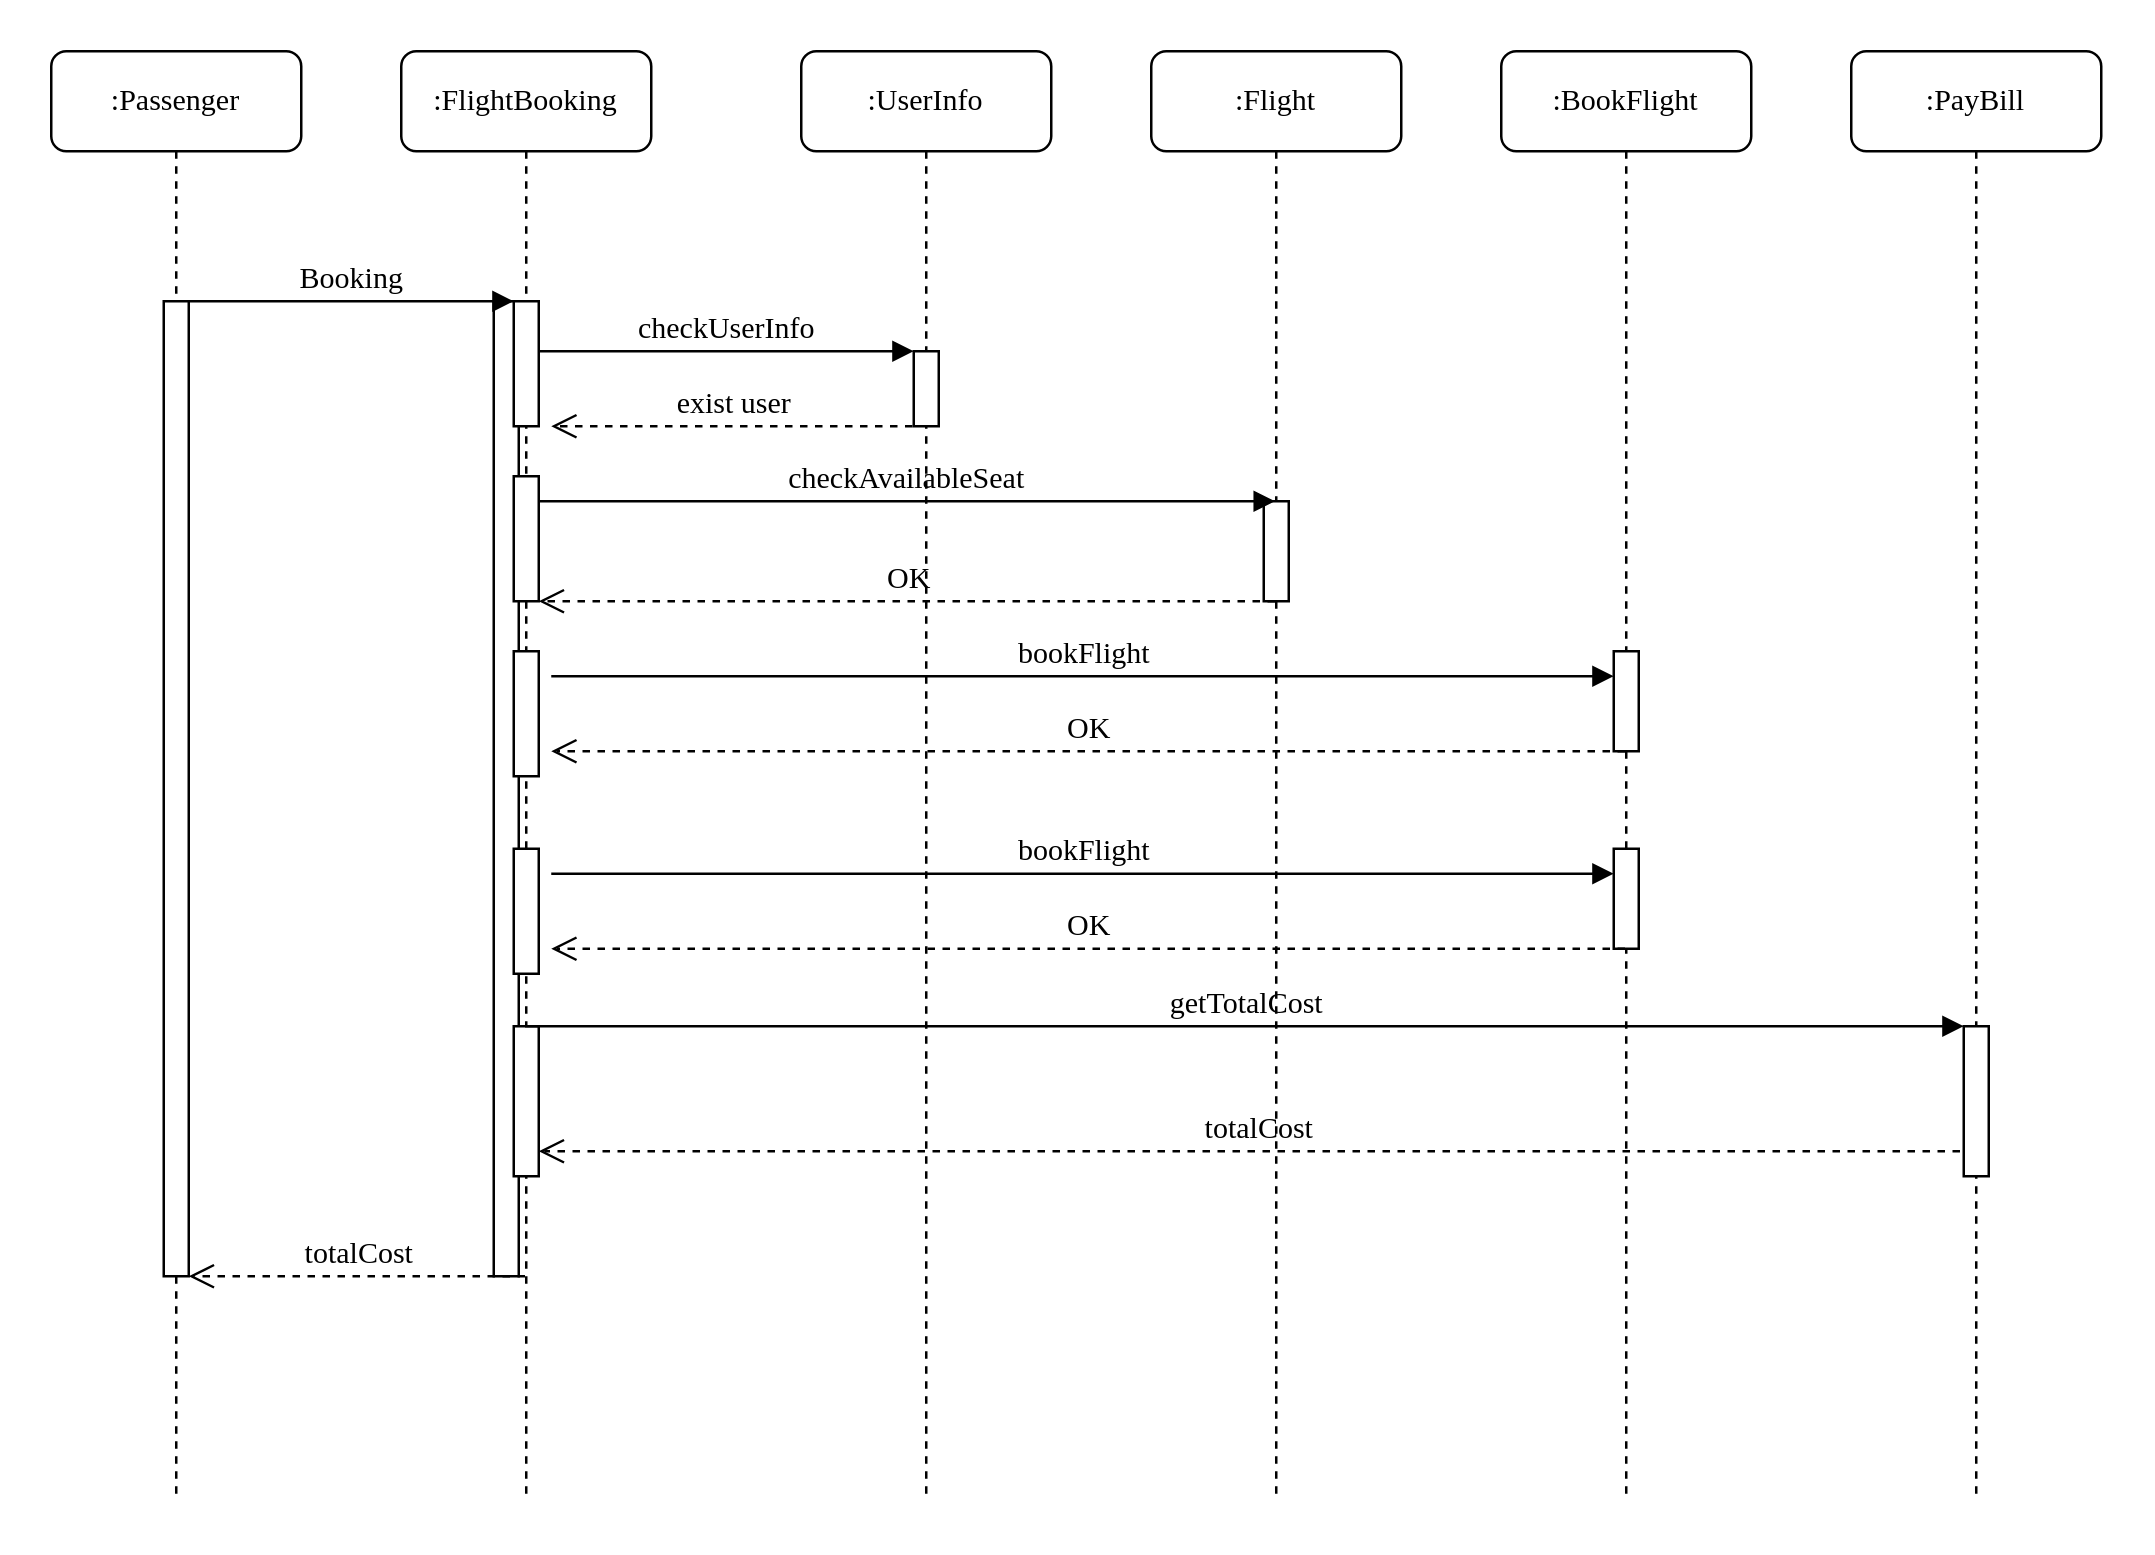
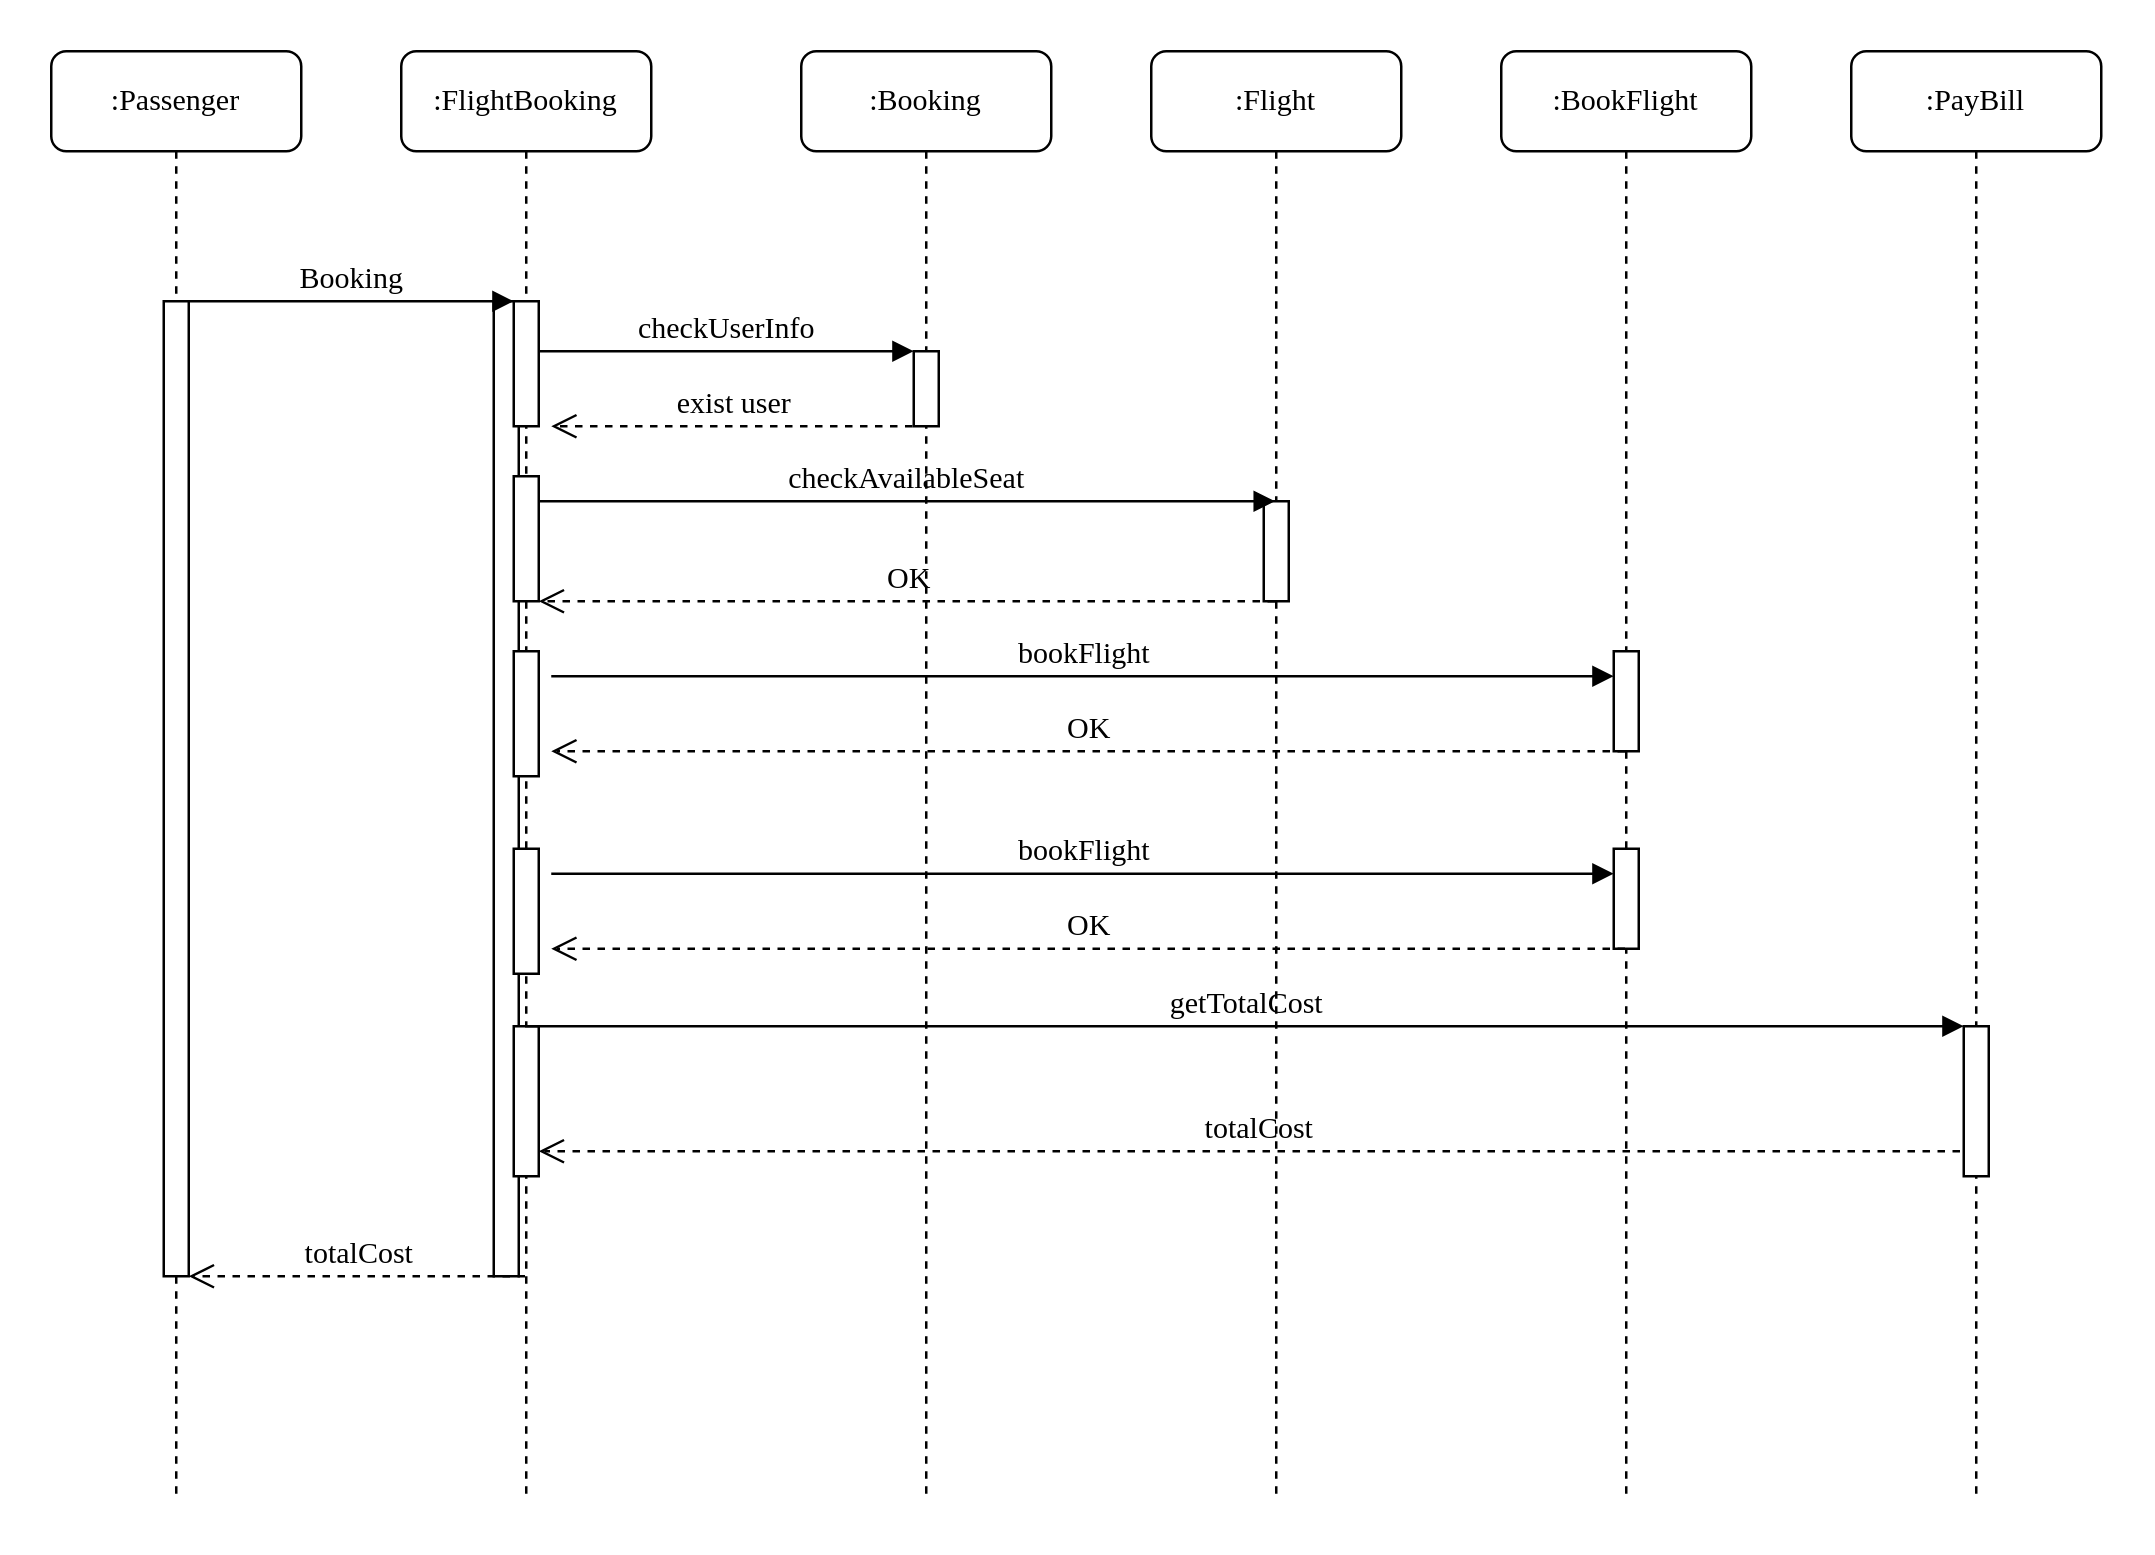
  <mxCell id="0" />
  <mxCell id="1" parent="0" />
  <mxCell id="2" value="" style="html=1;points=[];perimeter=orthogonalPerimeter;rounded=0;shadow=0;comic=0;labelBackgroundColor=none;strokeWidth=1;fontFamily=Verdana;fontSize=12;align=center;" vertex="1" parent="1"><mxGeometry x="197" y="120" width="10" height="390" as="geometry" /></mxCell>
  <mxCell id="3" value=":Flight" style="shape=umlLifeline;perimeter=lifelinePerimeter;whiteSpace=wrap;html=1;container=1;collapsible=0;recursiveResize=0;outlineConnect=0;rounded=1;shadow=0;comic=0;labelBackgroundColor=none;strokeWidth=1;fontFamily=Verdana;fontSize=12;align=center;" parent="1" vertex="1"><mxGeometry x="460" y="20" width="100" height="580" as="geometry" /></mxCell>
  <mxCell id="4" value="" style="html=1;points=[];perimeter=orthogonalPerimeter;rounded=0;shadow=0;comic=0;labelBackgroundColor=none;strokeWidth=1;fontFamily=Verdana;fontSize=12;align=center;" parent="1" vertex="1"><mxGeometry x="505" y="200" width="10" height="40" as="geometry" /></mxCell>
  <mxCell id="5" value=":FlightBooking" style="shape=umlLifeline;perimeter=lifelinePerimeter;whiteSpace=wrap;html=1;container=1;collapsible=0;recursiveResize=0;outlineConnect=0;rounded=1;shadow=0;comic=0;labelBackgroundColor=none;strokeWidth=1;fontFamily=Verdana;fontSize=12;align=center;" parent="1" vertex="1"><mxGeometry x="160" y="20" width="100" height="580" as="geometry" /></mxCell>
  <mxCell id="6" value="" style="html=1;points=[];perimeter=orthogonalPerimeter;rounded=0;shadow=0;comic=0;labelBackgroundColor=none;strokeWidth=1;fontFamily=Verdana;fontSize=12;align=center;" parent="5" vertex="1"><mxGeometry x="45" y="100" width="10" height="50" as="geometry" /></mxCell>
  <mxCell id="7" value="" style="html=1;points=[];perimeter=orthogonalPerimeter;rounded=0;shadow=0;comic=0;labelBackgroundColor=none;strokeWidth=1;fontFamily=Verdana;fontSize=12;align=center;" vertex="1" parent="5"><mxGeometry x="45" y="170" width="10" height="50" as="geometry" /></mxCell>
  <mxCell id="8" value="checkAvailableSeat" style="html=1;verticalAlign=bottom;endArrow=block;labelBackgroundColor=none;fontFamily=Verdana;fontSize=12;edgeStyle=elbowEdgeStyle;elbow=vertical;" edge="1" parent="5" target="3"><mxGeometry relative="1" as="geometry"><mxPoint x="55" y="180" as="sourcePoint" /><mxPoint x="205" y="180" as="targetPoint" /></mxGeometry></mxCell>
  <mxCell id="9" value="OK" style="html=1;verticalAlign=bottom;endArrow=open;dashed=1;endSize=8;labelBackgroundColor=none;fontFamily=Verdana;fontSize=12;edgeStyle=elbowEdgeStyle;elbow=vertical;" edge="1" parent="5" source="3"><mxGeometry relative="1" as="geometry"><mxPoint x="55" y="220" as="targetPoint" /><Array as="points"><mxPoint x="130" y="220" /><mxPoint x="160" y="220" /></Array><mxPoint x="209.5" y="220" as="sourcePoint" /></mxGeometry></mxCell>
  <mxCell id="10" value="" style="html=1;points=[];perimeter=orthogonalPerimeter;rounded=0;shadow=0;comic=0;labelBackgroundColor=none;strokeWidth=1;fontFamily=Verdana;fontSize=12;align=center;" vertex="1" parent="5"><mxGeometry x="45" y="240" width="10" height="50" as="geometry" /></mxCell>
  <mxCell id="11" value="" style="html=1;points=[];perimeter=orthogonalPerimeter;rounded=0;shadow=0;comic=0;labelBackgroundColor=none;strokeWidth=1;fontFamily=Verdana;fontSize=12;align=center;" vertex="1" parent="5"><mxGeometry x="45" y="390" width="10" height="60" as="geometry" /></mxCell>
  <mxCell id="12" value="totalCost" style="html=1;verticalAlign=bottom;endArrow=open;dashed=1;endSize=8;labelBackgroundColor=none;fontFamily=Verdana;fontSize=12;edgeStyle=elbowEdgeStyle;elbow=vertical;" edge="1" parent="5" source="18"><mxGeometry relative="1" as="geometry"><mxPoint x="55" y="440" as="targetPoint" /><Array as="points"><mxPoint x="140" y="440" /><mxPoint x="170" y="440" /></Array><mxPoint x="484.5" y="440" as="sourcePoint" /></mxGeometry></mxCell>
- <mxCell id="13" value=":UserInfo" style="shape=umlLifeline;perimeter=lifelinePerimeter;whiteSpace=wrap;html=1;container=1;collapsible=0;recursiveResize=0;outlineConnect=0;rounded=1;shadow=0;comic=0;labelBackgroundColor=none;strokeWidth=1;fontFamily=Verdana;fontSize=12;align=center;" parent="1" vertex="1"><mxGeometry x="320" y="20" width="100" height="580" as="geometry" /></mxCell>
+ <mxCell id="13" value=":Booking" style="shape=umlLifeline;perimeter=lifelinePerimeter;whiteSpace=wrap;html=1;container=1;collapsible=0;recursiveResize=0;outlineConnect=0;rounded=1;shadow=0;comic=0;labelBackgroundColor=none;strokeWidth=1;fontFamily=Verdana;fontSize=12;align=center;" parent="1" vertex="1"><mxGeometry x="320" y="20" width="100" height="580" as="geometry" /></mxCell>
  <mxCell id="14" value="" style="html=1;points=[];perimeter=orthogonalPerimeter;rounded=0;shadow=0;comic=0;labelBackgroundColor=none;strokeWidth=1;fontFamily=Verdana;fontSize=12;align=center;" parent="13" vertex="1"><mxGeometry x="45" y="120" width="10" height="30" as="geometry" /></mxCell>
  <mxCell id="15" value=":BookFlight&lt;br&gt;" style="shape=umlLifeline;perimeter=lifelinePerimeter;whiteSpace=wrap;html=1;container=1;collapsible=0;recursiveResize=0;outlineConnect=0;rounded=1;shadow=0;comic=0;labelBackgroundColor=none;strokeWidth=1;fontFamily=Verdana;fontSize=12;align=center;" parent="1" vertex="1"><mxGeometry x="600" y="20" width="100" height="580" as="geometry" /></mxCell>
  <mxCell id="16" value="" style="html=1;points=[];perimeter=orthogonalPerimeter;rounded=0;shadow=0;comic=0;labelBackgroundColor=none;strokeWidth=1;fontFamily=Verdana;fontSize=12;align=center;" parent="15" vertex="1"><mxGeometry x="45" y="240" width="10" height="40" as="geometry" /></mxCell>
  <mxCell id="17" value="bookFlight" style="html=1;verticalAlign=bottom;endArrow=block;labelBackgroundColor=none;fontFamily=Verdana;fontSize=12;edgeStyle=elbowEdgeStyle;elbow=vertical;" edge="1" parent="15"><mxGeometry relative="1" as="geometry"><mxPoint x="-380" y="250" as="sourcePoint" /><mxPoint x="45" y="250" as="targetPoint" /></mxGeometry></mxCell>
  <mxCell id="18" value=":PayBill" style="shape=umlLifeline;perimeter=lifelinePerimeter;whiteSpace=wrap;html=1;container=1;collapsible=0;recursiveResize=0;outlineConnect=0;rounded=1;shadow=0;comic=0;labelBackgroundColor=none;strokeWidth=1;fontFamily=Verdana;fontSize=12;align=center;" parent="1" vertex="1"><mxGeometry x="740" y="20" width="100" height="580" as="geometry" /></mxCell>
  <mxCell id="19" value="" style="html=1;points=[];perimeter=orthogonalPerimeter;rounded=0;shadow=0;comic=0;labelBackgroundColor=none;strokeWidth=1;fontFamily=Verdana;fontSize=12;align=center;" vertex="1" parent="18"><mxGeometry x="45" y="390" width="10" height="60" as="geometry" /></mxCell>
  <mxCell id="20" value="getTotalCost" style="html=1;verticalAlign=bottom;endArrow=block;labelBackgroundColor=none;fontFamily=Verdana;fontSize=12;edgeStyle=elbowEdgeStyle;elbow=vertical;" edge="1" parent="18" source="5"><mxGeometry relative="1" as="geometry"><mxPoint x="-380" y="390" as="sourcePoint" /><mxPoint x="45" y="390" as="targetPoint" /></mxGeometry></mxCell>
  <mxCell id="21" value=":Passenger" style="shape=umlLifeline;perimeter=lifelinePerimeter;whiteSpace=wrap;html=1;container=1;collapsible=0;recursiveResize=0;outlineConnect=0;rounded=1;shadow=0;comic=0;labelBackgroundColor=none;strokeWidth=1;fontFamily=Verdana;fontSize=12;align=center;" parent="1" vertex="1"><mxGeometry x="20" y="20" width="100" height="580" as="geometry" /></mxCell>
  <mxCell id="22" value="" style="html=1;points=[];perimeter=orthogonalPerimeter;rounded=0;shadow=0;comic=0;labelBackgroundColor=none;strokeWidth=1;fontFamily=Verdana;fontSize=12;align=center;" parent="21" vertex="1"><mxGeometry x="45" y="100" width="10" height="390" as="geometry" /></mxCell>
  <mxCell id="23" value="checkUserInfo" style="html=1;verticalAlign=bottom;endArrow=block;entryX=0;entryY=0;labelBackgroundColor=none;fontFamily=Verdana;fontSize=12;edgeStyle=elbowEdgeStyle;elbow=vertical;" parent="1" source="6" target="14" edge="1"><mxGeometry relative="1" as="geometry"><mxPoint x="290" y="140" as="sourcePoint" /></mxGeometry></mxCell>
  <mxCell id="24" value="exist user" style="html=1;verticalAlign=bottom;endArrow=open;dashed=1;endSize=8;labelBackgroundColor=none;fontFamily=Verdana;fontSize=12;edgeStyle=elbowEdgeStyle;elbow=vertical;" edge="1" parent="1"><mxGeometry relative="1" as="geometry"><mxPoint x="220" y="170" as="targetPoint" /><Array as="points"><mxPoint x="285" y="170" /><mxPoint x="315" y="170" /></Array><mxPoint x="364.5" y="170" as="sourcePoint" /></mxGeometry></mxCell>
  <mxCell id="25" value="OK" style="html=1;verticalAlign=bottom;endArrow=open;dashed=1;endSize=8;labelBackgroundColor=none;fontFamily=Verdana;fontSize=12;edgeStyle=elbowEdgeStyle;elbow=vertical;" edge="1" parent="1" source="15"><mxGeometry relative="1" as="geometry"><mxPoint x="220" y="300" as="targetPoint" /><Array as="points"><mxPoint x="305" y="300" /><mxPoint x="335" y="300" /></Array><mxPoint x="524.5" y="300" as="sourcePoint" /></mxGeometry></mxCell>
  <mxCell id="26" value="" style="html=1;points=[];perimeter=orthogonalPerimeter;rounded=0;shadow=0;comic=0;labelBackgroundColor=none;strokeWidth=1;fontFamily=Verdana;fontSize=12;align=center;" vertex="1" parent="1"><mxGeometry x="205" y="339" width="10" height="50" as="geometry" /></mxCell>
  <mxCell id="27" value="" style="html=1;points=[];perimeter=orthogonalPerimeter;rounded=0;shadow=0;comic=0;labelBackgroundColor=none;strokeWidth=1;fontFamily=Verdana;fontSize=12;align=center;" vertex="1" parent="1"><mxGeometry x="645" y="339" width="10" height="40" as="geometry" /></mxCell>
  <mxCell id="28" value="bookFlight" style="html=1;verticalAlign=bottom;endArrow=block;labelBackgroundColor=none;fontFamily=Verdana;fontSize=12;edgeStyle=elbowEdgeStyle;elbow=vertical;" edge="1" parent="1"><mxGeometry relative="1" as="geometry"><mxPoint x="220" y="349" as="sourcePoint" /><mxPoint x="645" y="349" as="targetPoint" /></mxGeometry></mxCell>
  <mxCell id="29" value="OK" style="html=1;verticalAlign=bottom;endArrow=open;dashed=1;endSize=8;labelBackgroundColor=none;fontFamily=Verdana;fontSize=12;edgeStyle=elbowEdgeStyle;elbow=vertical;" edge="1" parent="1"><mxGeometry relative="1" as="geometry"><mxPoint x="220" y="379" as="targetPoint" /><Array as="points"><mxPoint x="305" y="379" /><mxPoint x="335" y="379" /></Array><mxPoint x="649.5" y="379" as="sourcePoint" /></mxGeometry></mxCell>
  <mxCell id="30" value="Booking" style="html=1;verticalAlign=bottom;endArrow=block;entryX=0;entryY=0;labelBackgroundColor=none;fontFamily=Verdana;fontSize=12;edgeStyle=elbowEdgeStyle;elbow=vertical;" parent="1" source="22" target="6" edge="1"><mxGeometry relative="1" as="geometry"><mxPoint x="140" y="130" as="sourcePoint" /></mxGeometry></mxCell>
  <mxCell id="31" value="totalCost" style="html=1;verticalAlign=bottom;endArrow=open;dashed=1;endSize=8;labelBackgroundColor=none;fontFamily=Verdana;fontSize=12;edgeStyle=elbowEdgeStyle;elbow=vertical;" edge="1" parent="1" source="5" target="22"><mxGeometry relative="1" as="geometry"><mxPoint x="75" y="569" as="targetPoint" /><Array as="points"><mxPoint x="150" y="510" /><mxPoint x="160" y="569" /><mxPoint x="190" y="569" /></Array><mxPoint x="649.5" y="569" as="sourcePoint" /></mxGeometry></mxCell>
